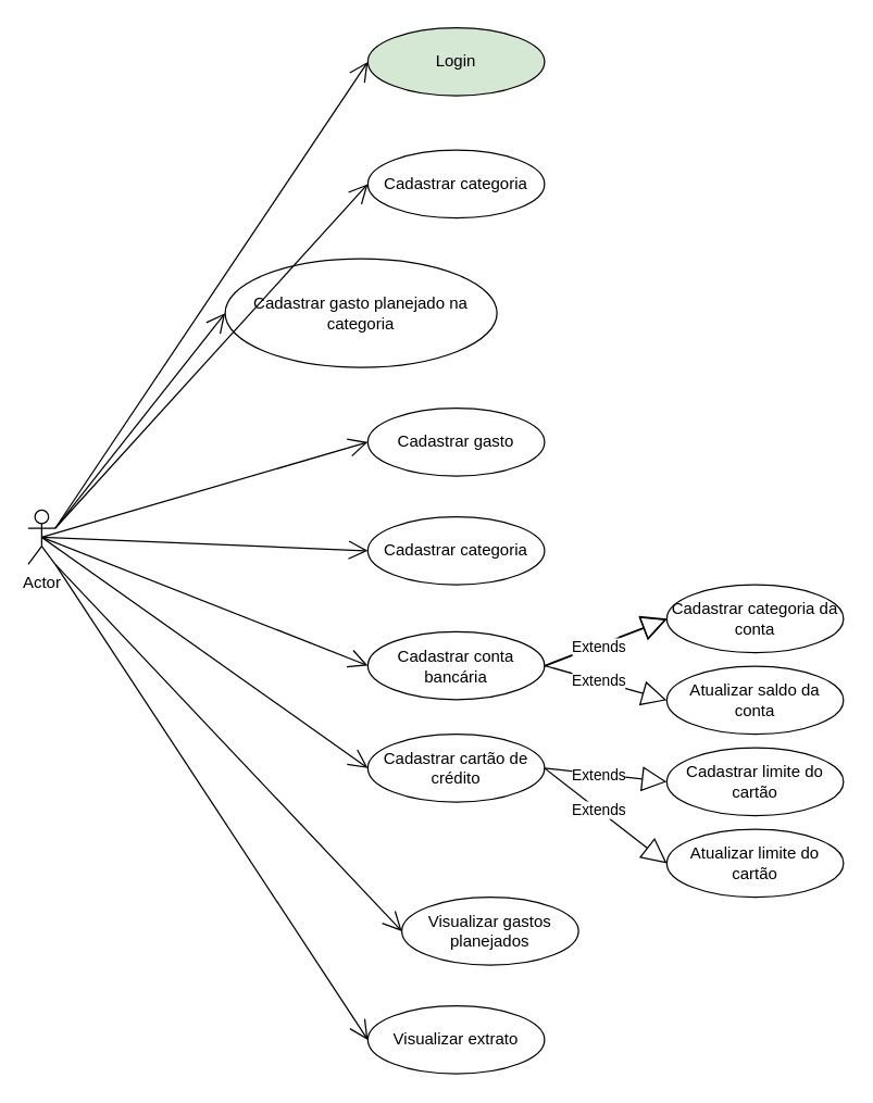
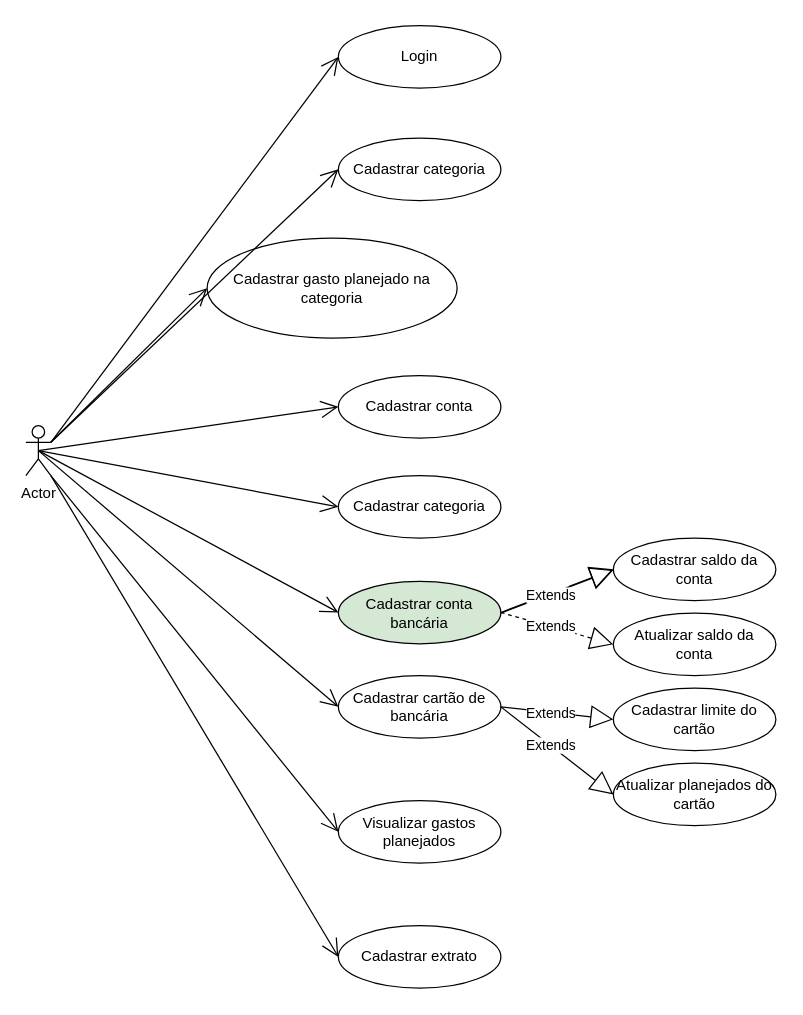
  <mxCell id="0" />
  <mxCell id="1" parent="0" />
- <mxCell id="2" value="Actor" style="shape=umlActor;verticalLabelPosition=bottom;labelBackgroundColor=#ffffff;verticalAlign=top;html=1;outlineConnect=0;" vertex="1" parent="1"><mxGeometry x="20" y="375" width="20" height="40" as="geometry" /></mxCell>
- <mxCell id="3" value="&lt;div&gt;Login&lt;/div&gt;" style="ellipse;whiteSpace=wrap;html=1;fillColor=#d5e8d4;" vertex="1" parent="1"><mxGeometry x="270" y="20" width="130" height="50" as="geometry" /></mxCell>
+ <mxCell id="2" value="Actor" style="shape=umlActor;verticalLabelPosition=bottom;labelBackgroundColor=#ffffff;verticalAlign=top;html=1;outlineConnect=0;" vertex="1" parent="1"><mxGeometry x="20" y="340" width="20" height="40" as="geometry" /></mxCell>
+ <mxCell id="3" value="&lt;div&gt;Login&lt;/div&gt;" style="ellipse;whiteSpace=wrap;html=1;" vertex="1" parent="1"><mxGeometry x="270" y="20" width="130" height="50" as="geometry" /></mxCell>
  <mxCell id="4" value="&lt;div&gt;Cadastrar categoria&lt;/div&gt;" style="ellipse;whiteSpace=wrap;html=1;" vertex="1" parent="1"><mxGeometry x="270" y="110" width="130" height="50" as="geometry" /></mxCell>
  <mxCell id="5" value="&lt;div&gt;Cadastrar gasto planejado na categoria&lt;/div&gt;" style="ellipse;whiteSpace=wrap;html=1;" vertex="1" parent="1"><mxGeometry x="165" y="190" width="200" height="80" as="geometry" /></mxCell>
- <mxCell id="6" value="&lt;div&gt;Cadastrar gasto&lt;/div&gt;" style="ellipse;whiteSpace=wrap;html=1;" vertex="1" parent="1"><mxGeometry x="270" y="300" width="130" height="50" as="geometry" /></mxCell>
+ <mxCell id="6" value="&lt;div&gt;Cadastrar conta&lt;/div&gt;" style="ellipse;whiteSpace=wrap;html=1;" vertex="1" parent="1"><mxGeometry x="270" y="300" width="130" height="50" as="geometry" /></mxCell>
  <mxCell id="7" value="&lt;div&gt;Cadastrar categoria&lt;/div&gt;" style="ellipse;whiteSpace=wrap;html=1;" vertex="1" parent="1"><mxGeometry x="270" y="380" width="130" height="50" as="geometry" /></mxCell>
- <mxCell id="8" value="&lt;div&gt;Cadastrar conta bancária&lt;/div&gt;" style="ellipse;whiteSpace=wrap;html=1;" vertex="1" parent="1"><mxGeometry x="270" y="464.5" width="130" height="50" as="geometry" /></mxCell>
- <mxCell id="9" value="&lt;div&gt;Cadastrar cartão de crédito&lt;/div&gt;" style="ellipse;whiteSpace=wrap;html=1;" vertex="1" parent="1"><mxGeometry x="270" y="540" width="130" height="50" as="geometry" /></mxCell>
- <mxCell id="10" value="&lt;div&gt;Cadastrar categoria da conta&lt;/div&gt;" style="ellipse;whiteSpace=wrap;html=1;" vertex="1" parent="1"><mxGeometry x="490" y="430" width="130" height="50" as="geometry" /></mxCell>
+ <mxCell id="8" value="&lt;div&gt;Cadastrar conta bancária&lt;/div&gt;" style="ellipse;whiteSpace=wrap;html=1;fillColor=#d5e8d4;" vertex="1" parent="1"><mxGeometry x="270" y="464.5" width="130" height="50" as="geometry" /></mxCell>
+ <mxCell id="9" value="&lt;div&gt;Cadastrar cartão de bancária&lt;/div&gt;" style="ellipse;whiteSpace=wrap;html=1;" vertex="1" parent="1"><mxGeometry x="270" y="540" width="130" height="50" as="geometry" /></mxCell>
+ <mxCell id="10" value="&lt;div&gt;Cadastrar saldo da conta&lt;/div&gt;" style="ellipse;whiteSpace=wrap;html=1;" vertex="1" parent="1"><mxGeometry x="490" y="430" width="130" height="50" as="geometry" /></mxCell>
  <mxCell id="11" value="&lt;div&gt;Atualizar saldo da conta&lt;/div&gt;" style="ellipse;whiteSpace=wrap;html=1;" vertex="1" parent="1"><mxGeometry x="490" y="490" width="130" height="50" as="geometry" /></mxCell>
  <mxCell id="12" value="Extends" style="endArrow=block;endSize=16;endFill=0;html=1;exitX=1;exitY=0.5;exitDx=0;exitDy=0;entryX=0;entryY=0.5;entryDx=0;entryDy=0;" edge="1" parent="1" source="8" target="10"><mxGeometry x="-0.119" y="-1" width="160" relative="1" as="geometry"><mxPoint x="290" y="410" as="sourcePoint" /><mxPoint x="450" y="410" as="targetPoint" /><mxPoint as="offset" /></mxGeometry></mxCell>
- <mxCell id="13" value="Extends" style="endArrow=block;endSize=16;endFill=0;html=1;entryX=0;entryY=0.5;entryDx=0;entryDy=0;exitX=1;exitY=0.5;exitDx=0;exitDy=0;" edge="1" parent="1" source="8" target="11"><mxGeometry x="-0.109" width="160" relative="1" as="geometry"><mxPoint x="290" y="410" as="sourcePoint" /><mxPoint x="450" y="410" as="targetPoint" /><mxPoint as="offset" /></mxGeometry></mxCell>
+ <mxCell id="13" value="Extends" style="endArrow=block;endSize=16;endFill=0;html=1;entryX=0;entryY=0.5;entryDx=0;entryDy=0;exitX=1;exitY=0.5;exitDx=0;exitDy=0;dashed=1;" edge="1" parent="1" source="8" target="11"><mxGeometry x="-0.109" width="160" relative="1" as="geometry"><mxPoint x="290" y="410" as="sourcePoint" /><mxPoint x="450" y="410" as="targetPoint" /><mxPoint as="offset" /></mxGeometry></mxCell>
  <mxCell id="14" value="Extends" style="endArrow=block;endSize=16;endFill=0;html=1;exitX=1;exitY=0.5;exitDx=0;exitDy=0;entryX=0;entryY=0.5;entryDx=0;entryDy=0;" edge="1" parent="1"><mxGeometry x="-0.119" y="-1" width="160" relative="1" as="geometry"><mxPoint x="400" y="490" as="sourcePoint" /><mxPoint x="490" y="455.5" as="targetPoint" /><mxPoint as="offset" /></mxGeometry></mxCell>
  <mxCell id="15" value="&lt;div&gt;Cadastrar limite do cartão&lt;/div&gt;" style="ellipse;whiteSpace=wrap;html=1;" vertex="1" parent="1"><mxGeometry x="490" y="550" width="130" height="50" as="geometry" /></mxCell>
- <mxCell id="16" value="&lt;div&gt;Atualizar limite do cartão&lt;br&gt;&lt;/div&gt;" style="ellipse;whiteSpace=wrap;html=1;" vertex="1" parent="1"><mxGeometry x="490" y="610" width="130" height="50" as="geometry" /></mxCell>
+ <mxCell id="16" value="&lt;div&gt;Atualizar planejados do cartão&lt;br&gt;&lt;/div&gt;" style="ellipse;whiteSpace=wrap;html=1;" vertex="1" parent="1"><mxGeometry x="490" y="610" width="130" height="50" as="geometry" /></mxCell>
  <mxCell id="17" value="Extends" style="endArrow=block;endSize=16;endFill=0;html=1;entryX=0;entryY=0.5;entryDx=0;entryDy=0;exitX=1;exitY=0.5;exitDx=0;exitDy=0;" edge="1" parent="1" target="16" source="9"><mxGeometry x="-0.109" width="160" relative="1" as="geometry"><mxPoint x="400" y="569.5" as="sourcePoint" /><mxPoint x="450" y="490" as="targetPoint" /><mxPoint as="offset" /></mxGeometry></mxCell>
  <mxCell id="18" value="Extends" style="endArrow=block;endSize=16;endFill=0;html=1;exitX=1;exitY=0.5;exitDx=0;exitDy=0;entryX=0;entryY=0.5;entryDx=0;entryDy=0;" edge="1" parent="1" source="9" target="15"><mxGeometry x="-0.119" y="-1" width="160" relative="1" as="geometry"><mxPoint x="400" y="570" as="sourcePoint" /><mxPoint x="490" y="535.5" as="targetPoint" /><mxPoint as="offset" /></mxGeometry></mxCell>
- <mxCell id="19" value="&lt;div&gt;Visualizar extrato&lt;/div&gt;" style="ellipse;whiteSpace=wrap;html=1;" vertex="1" parent="1"><mxGeometry x="270" y="740" width="130" height="50" as="geometry" /></mxCell>
+ <mxCell id="19" value="&lt;div&gt;Cadastrar extrato&lt;/div&gt;" style="ellipse;whiteSpace=wrap;html=1;" vertex="1" parent="1"><mxGeometry x="270" y="740" width="130" height="50" as="geometry" /></mxCell>
  <mxCell id="20" value="" style="endArrow=open;endFill=1;endSize=12;html=1;exitX=1;exitY=0.333;exitDx=0;exitDy=0;exitPerimeter=0;entryX=0;entryY=0.5;entryDx=0;entryDy=0;" edge="1" parent="1" source="2" target="3"><mxGeometry width="160" relative="1" as="geometry"><mxPoint x="290" y="440" as="sourcePoint" /><mxPoint x="450" y="440" as="targetPoint" /></mxGeometry></mxCell>
  <mxCell id="21" value="" style="endArrow=open;endFill=1;endSize=12;html=1;exitX=1;exitY=0.333;exitDx=0;exitDy=0;exitPerimeter=0;entryX=0;entryY=0.5;entryDx=0;entryDy=0;" edge="1" parent="1" source="2" target="4"><mxGeometry width="160" relative="1" as="geometry"><mxPoint x="60" y="263.333" as="sourcePoint" /><mxPoint x="280" y="55" as="targetPoint" /></mxGeometry></mxCell>
  <mxCell id="22" value="" style="endArrow=open;endFill=1;endSize=12;html=1;entryX=0;entryY=0.5;entryDx=0;entryDy=0;exitX=1;exitY=0.333;exitDx=0;exitDy=0;exitPerimeter=0;" edge="1" parent="1" source="2" target="5"><mxGeometry width="160" relative="1" as="geometry"><mxPoint x="50" y="250" as="sourcePoint" /><mxPoint x="280" y="145" as="targetPoint" /></mxGeometry></mxCell>
  <mxCell id="23" value="" style="endArrow=open;endFill=1;endSize=12;html=1;entryX=0;entryY=0.5;entryDx=0;entryDy=0;exitX=0.5;exitY=0.5;exitDx=0;exitDy=0;exitPerimeter=0;" edge="1" parent="1" source="2" target="6"><mxGeometry width="160" relative="1" as="geometry"><mxPoint x="60" y="263.333" as="sourcePoint" /><mxPoint x="245" y="240" as="targetPoint" /></mxGeometry></mxCell>
  <mxCell id="24" value="" style="endArrow=open;endFill=1;endSize=12;html=1;entryX=0;entryY=0.5;entryDx=0;entryDy=0;exitX=0.5;exitY=0.5;exitDx=0;exitDy=0;exitPerimeter=0;" edge="1" parent="1" source="2" target="7"><mxGeometry width="160" relative="1" as="geometry"><mxPoint x="50" y="270" as="sourcePoint" /><mxPoint x="280" y="335" as="targetPoint" /></mxGeometry></mxCell>
  <mxCell id="25" value="" style="endArrow=open;endFill=1;endSize=12;html=1;entryX=0;entryY=0.5;entryDx=0;entryDy=0;exitX=0.5;exitY=0.5;exitDx=0;exitDy=0;exitPerimeter=0;" edge="1" parent="1" source="2" target="8"><mxGeometry width="160" relative="1" as="geometry"><mxPoint x="50" y="270" as="sourcePoint" /><mxPoint x="280" y="415" as="targetPoint" /></mxGeometry></mxCell>
  <mxCell id="26" value="" style="endArrow=open;endFill=1;endSize=12;html=1;entryX=0;entryY=0.5;entryDx=0;entryDy=0;exitX=0.5;exitY=0.5;exitDx=0;exitDy=0;exitPerimeter=0;" edge="1" parent="1" source="2" target="9"><mxGeometry width="160" relative="1" as="geometry"><mxPoint x="40" y="370" as="sourcePoint" /><mxPoint x="280" y="499.5" as="targetPoint" /></mxGeometry></mxCell>
  <mxCell id="27" value="" style="endArrow=open;endFill=1;endSize=12;html=1;entryX=0;entryY=0.5;entryDx=0;entryDy=0;exitX=1;exitY=1;exitDx=0;exitDy=0;exitPerimeter=0;" edge="1" parent="1" source="2" target="19"><mxGeometry width="160" relative="1" as="geometry"><mxPoint x="40" y="370" as="sourcePoint" /><mxPoint x="280" y="575" as="targetPoint" /></mxGeometry></mxCell>
- <mxCell id="28" value="&lt;div&gt;Visualizar gastos planejados&lt;/div&gt;" style="ellipse;whiteSpace=wrap;html=1;" vertex="1" parent="1"><mxGeometry x="295" y="660" width="130" height="50" as="geometry" /></mxCell>
+ <mxCell id="28" value="&lt;div&gt;Visualizar gastos planejados&lt;/div&gt;" style="ellipse;whiteSpace=wrap;html=1;" vertex="1" parent="1"><mxGeometry x="270" y="640" width="130" height="50" as="geometry" /></mxCell>
  <mxCell id="29" value="" style="endArrow=open;endFill=1;endSize=12;html=1;entryX=0;entryY=0.5;entryDx=0;entryDy=0;exitX=1;exitY=1;exitDx=0;exitDy=0;exitPerimeter=0;" edge="1" parent="1" source="2" target="28"><mxGeometry width="160" relative="1" as="geometry"><mxPoint x="40" y="370" as="sourcePoint" /><mxPoint x="280" y="575" as="targetPoint" /></mxGeometry></mxCell>
